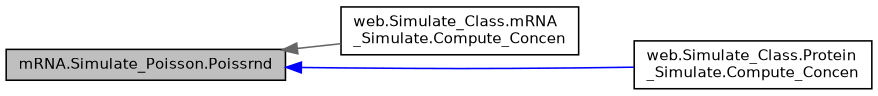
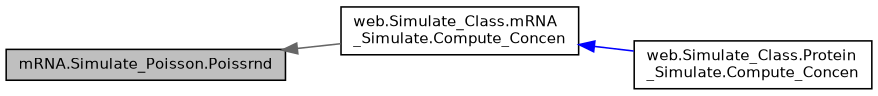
  digraph {
    rankdir=LR
    node [color=black fillcolor=white fontname=Helvetica fontsize=10 shape=record style=filled]
    edge [dir=back fontname=Helvetica fontsize=10 labelfontname=Helvetica labelfontsize=10 style=solid]
    n1 [fillcolor=grey75 fontcolor=black height=0.2 label="mRNA.Simulate_Poisson.Poissrnd" width=0.4]
    n2 [height=0.2 label="web.Simulate_Class.mRNA\l_Simulate.Compute_Concen" width=0.4]
    n3 [height=0.2 label="web.Simulate_Class.Protein\l_Simulate.Compute_Concen" width=0.4]
    n1 -> n2 [color=gray40]
-   n1 -> n3 [color=blue]
+   n2 -> n3 [color=blue]
  }
